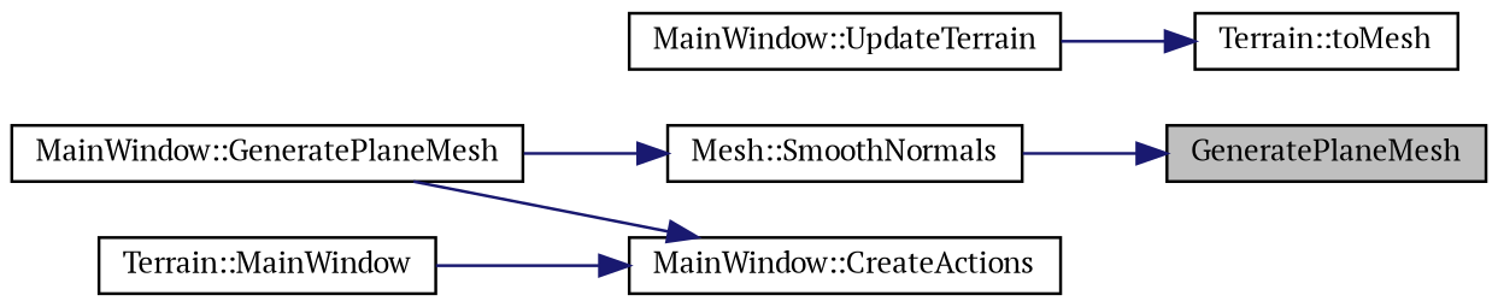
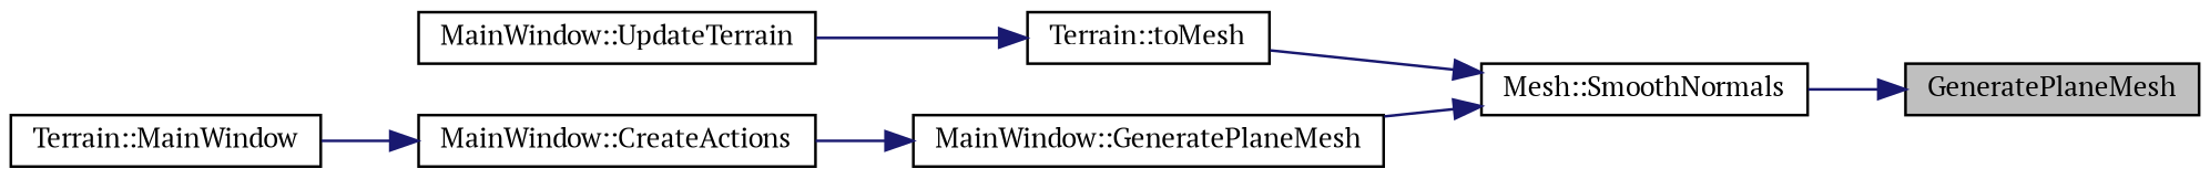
  digraph {
    fontname="PT Serif"
    rankdir=RL
    node [color=black fillcolor=white fontname="PT Serif" fontsize=10 shape=record style=filled]
    edge [color=midnightblue dir=back fontname="PT Serif" fontsize=10 labelfontname=Helvetica labelfontsize=10 style=solid]
    n1 [fillcolor=grey75 fontcolor=black height=0.2 label=GeneratePlaneMesh width=0.4]
    n2 [height=0.2 label="Mesh::SmoothNormals" width=0.4]
    n3 [height=0.2 label="Terrain::toMesh" width=0.4]
    n4 [height=0.2 label="MainWindow::GeneratePlaneMesh" width=0.4]
    n5 [height=0.2 label="MainWindow::UpdateTerrain" width=0.4]
    n6 [height=0.2 label="MainWindow::CreateActions" width=0.4]
    n7 [height=0.2 label="Terrain::MainWindow" width=0.4]
    n1 -> n2
+   n2 -> n3
    n2 -> n4
    n3 -> n5
-   n6 -> n4
+   n4 -> n6
    n6 -> n7
  }
